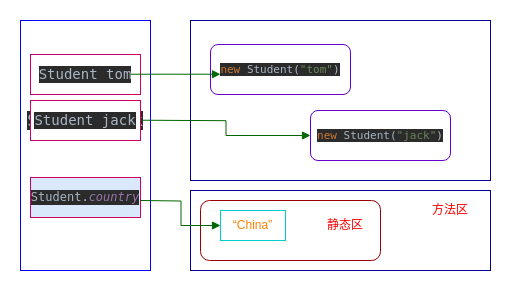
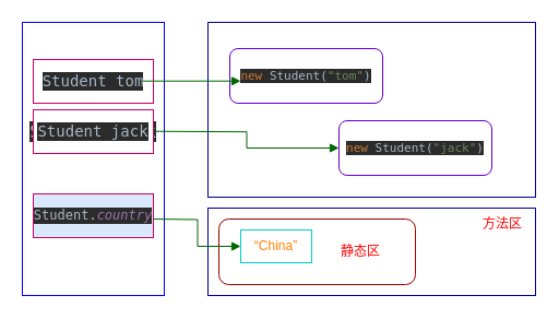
  <mxCell id="0" />
  <mxCell id="1" parent="0" />
  <mxCell id="2" value="" style="rounded=0;whiteSpace=wrap;html=1;strokeColor=#0000FF;" vertex="1" parent="1"><mxGeometry x="20" y="20" width="130" height="250" as="geometry" /></mxCell>
  <mxCell id="3" value="&lt;pre style=&quot;background-color: rgb(43, 43, 43); color: rgb(169, 183, 198); font-family: consolas, monospace; font-size: 14px;&quot;&gt;&lt;font style=&quot;font-size: 14px;&quot;&gt;Student tom&lt;/font&gt;&lt;/pre&gt;" style="rounded=0;whiteSpace=wrap;html=1;strokeColor=#CC0066;fontSize=14;labelBorderColor=none;" vertex="1" parent="1"><mxGeometry x="30" y="54" width="110" height="40" as="geometry" /></mxCell>
  <mxCell id="4" value="&lt;pre style=&quot;background-color: rgb(43 , 43 , 43) ; color: rgb(169 , 183 , 198) ; font-family: &amp;#34;consolas&amp;#34; , monospace&quot;&gt;&lt;font style=&quot;font-size: 16px&quot;&gt;Student jack&lt;/font&gt;&lt;/pre&gt;" style="rounded=0;whiteSpace=wrap;html=1;strokeColor=#0000FF;" vertex="1" parent="1"><mxGeometry x="30" y="100" width="110" height="40" as="geometry" /></mxCell>
  <mxCell id="5" value="&lt;pre style=&quot;background-color: rgb(43 , 43 , 43) ; color: rgb(169 , 183 , 198) ; font-family: &amp;#34;consolas&amp;#34; , monospace&quot;&gt;&lt;font style=&quot;font-size: 16px&quot;&gt;Student tom&lt;/font&gt;&lt;/pre&gt;" style="rounded=0;whiteSpace=wrap;html=1;strokeColor=#0000FF;" vertex="1" parent="1"><mxGeometry x="30" y="177" width="110" height="40" as="geometry" /></mxCell>
  <mxCell id="6" value="&lt;pre style=&quot;background-color: rgb(43 , 43 , 43) ; color: rgb(169 , 183 , 198) ; font-family: &amp;#34;consolas&amp;#34; , monospace ; font-size: 12px&quot;&gt;&lt;pre style=&quot;font-family: &amp;#34;consolas&amp;#34; , monospace&quot;&gt;&lt;font style=&quot;font-size: 12px&quot;&gt;Student&lt;/font&gt;&lt;span&gt;.&lt;span style=&quot;color: rgb(152 , 118 , 170) ; font-style: italic&quot;&gt;country&lt;/span&gt;&lt;/span&gt;&lt;/pre&gt;&lt;/pre&gt;" style="rounded=0;whiteSpace=wrap;html=1;strokeColor=#CC0066;fontSize=14;labelBorderColor=none;fillColor=#dae8fc;" vertex="1" parent="1"><mxGeometry x="30" y="177" width="110" height="40" as="geometry" /></mxCell>
  <mxCell id="7" value="&lt;pre style=&quot;background-color: rgb(43, 43, 43); color: rgb(169, 183, 198); font-family: consolas, monospace; font-size: 14px;&quot;&gt;&lt;font style=&quot;font-size: 14px;&quot;&gt;Student jack&lt;/font&gt;&lt;/pre&gt;" style="rounded=0;whiteSpace=wrap;html=1;strokeColor=#CC0066;fontSize=14;labelBorderColor=none;" vertex="1" parent="1"><mxGeometry x="30" y="100" width="110" height="40" as="geometry" /></mxCell>
  <mxCell id="8" value="" style="rounded=0;whiteSpace=wrap;html=1;labelBorderColor=none;fontSize=12;strokeColor=#000099;" vertex="1" parent="1"><mxGeometry x="190" y="20" width="300" height="160" as="geometry" /></mxCell>
  <mxCell id="9" value="" style="rounded=0;whiteSpace=wrap;html=1;labelBorderColor=none;fontSize=12;strokeColor=#000099;" vertex="1" parent="1"><mxGeometry x="190" y="190" width="300" height="80" as="geometry" /></mxCell>
- <mxCell id="10" value="方法区" style="text;html=1;strokeColor=none;fillColor=none;align=center;verticalAlign=middle;whiteSpace=wrap;rounded=0;labelBorderColor=none;fontSize=12;fontColor=#FF0000;" vertex="1" parent="1"><mxGeometry x="420" y="195" width="60" height="30" as="geometry" /></mxCell>
+ <mxCell id="10" value="方法区" style="text;html=1;strokeColor=none;fillColor=none;align=center;verticalAlign=middle;whiteSpace=wrap;rounded=0;labelBorderColor=none;fontSize=12;fontColor=#FF0000;" vertex="1" parent="1"><mxGeometry x="430" y="190" width="60" height="30" as="geometry" /></mxCell>
  <mxCell id="11" value="" style="rounded=1;whiteSpace=wrap;html=1;labelBorderColor=none;fontSize=12;fontColor=#FF0000;strokeColor=#990000;" vertex="1" parent="1"><mxGeometry x="200" y="200" width="180" height="60" as="geometry" /></mxCell>
- <mxCell id="12" value="静态区" style="text;html=1;strokeColor=none;fillColor=none;align=center;verticalAlign=middle;whiteSpace=wrap;rounded=0;labelBorderColor=none;fontSize=12;fontColor=#FF0000;" vertex="1" parent="1"><mxGeometry x="315" y="210" width="60" height="30" as="geometry" /></mxCell>
+ <mxCell id="12" value="静态区" style="text;html=1;strokeColor=none;fillColor=none;align=center;verticalAlign=middle;whiteSpace=wrap;rounded=0;labelBorderColor=none;fontSize=12;fontColor=#FF0000;" vertex="1" parent="1"><mxGeometry x="300" y="215" width="60" height="30" as="geometry" /></mxCell>
  <mxCell id="13" value="&lt;font color=&quot;#ff8000&quot;&gt;“China”&lt;/font&gt;" style="rounded=0;whiteSpace=wrap;html=1;labelBorderColor=none;fontSize=12;fontColor=#FF0000;strokeColor=#00CCCC;" vertex="1" parent="1"><mxGeometry x="220" y="210" width="65" height="30" as="geometry" /></mxCell>
  <mxCell id="14" value="&lt;pre style=&quot;background-color: rgb(43 , 43 , 43) ; color: rgb(169 , 183 , 198) ; font-family: &amp;#34;consolas&amp;#34; , monospace ; font-size: 11px&quot;&gt;&lt;span style=&quot;color: rgb(204 , 120 , 50) ; font-size: 11px&quot;&gt;new &lt;/span&gt;Student(&lt;span style=&quot;color: rgb(106 , 135 , 89) ; font-size: 11px&quot;&gt;&quot;jack&quot;&lt;/span&gt;)&lt;/pre&gt;" style="rounded=1;whiteSpace=wrap;html=1;labelBorderColor=none;fontSize=12;fontColor=#FF8000;strokeColor=#6600CC;" vertex="1" parent="1"><mxGeometry x="310" y="110" width="140" height="50" as="geometry" /></mxCell>
  <mxCell id="15" value="&lt;pre style=&quot;background-color: rgb(43 , 43 , 43) ; color: rgb(169 , 183 , 198) ; font-family: &amp;#34;consolas&amp;#34; , monospace ; font-size: 11px&quot;&gt;&lt;span style=&quot;color: rgb(204 , 120 , 50) ; font-size: 11px&quot;&gt;new &lt;/span&gt;Student(&lt;span style=&quot;color: rgb(106 , 135 , 89) ; font-size: 11px&quot;&gt;&quot;tom&quot;&lt;/span&gt;)&lt;/pre&gt;" style="rounded=1;whiteSpace=wrap;html=1;labelBorderColor=none;fontSize=12;fontColor=#FF8000;strokeColor=#6600CC;" vertex="1" parent="1"><mxGeometry x="210" y="44" width="140" height="50" as="geometry" /></mxCell>
  <mxCell id="16" value="" style="edgeStyle=orthogonalEdgeStyle;html=1;endArrow=block;elbow=vertical;startArrow=none;endFill=1;strokeColor=#006600;rounded=0;fontSize=11;fontColor=#FF8000;" edge="1" parent="1"><mxGeometry width="100" relative="1" as="geometry"><mxPoint x="130" y="73.71" as="sourcePoint" /><mxPoint x="220" y="73.71" as="targetPoint" /></mxGeometry></mxCell>
  <mxCell id="17" value="" style="edgeStyle=orthogonalEdgeStyle;html=1;endArrow=block;elbow=vertical;startArrow=none;endFill=1;strokeColor=#006600;rounded=0;fontSize=11;fontColor=#FF8000;" edge="1" parent="1" target="14"><mxGeometry width="100" relative="1" as="geometry"><mxPoint x="140" y="119.71" as="sourcePoint" /><mxPoint x="230" y="119.71" as="targetPoint" /></mxGeometry></mxCell>
  <mxCell id="18" value="" style="edgeStyle=orthogonalEdgeStyle;html=1;endArrow=block;elbow=vertical;startArrow=none;endFill=1;strokeColor=#006600;rounded=0;fontSize=11;fontColor=#FF8000;entryX=0;entryY=0.5;entryDx=0;entryDy=0;" edge="1" parent="1" target="13"><mxGeometry width="100" relative="1" as="geometry"><mxPoint x="140" y="200" as="sourcePoint" /><mxPoint x="230" y="200" as="targetPoint" /></mxGeometry></mxCell>
